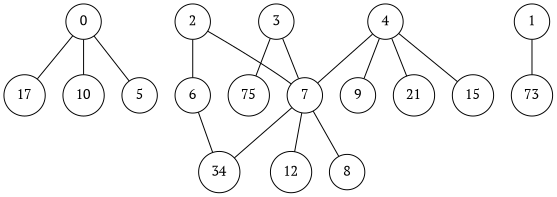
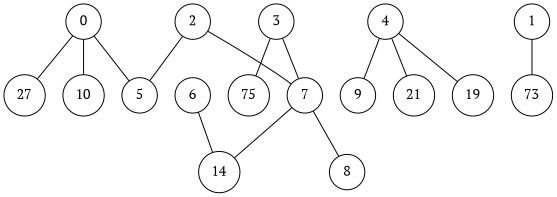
  graph {
    fontname="PT Serif"
    node [fontname="PT Serif" shape=circle]
    edge [fontname="PT Serif"]
    0
    5
    10
-   17
+   17 [label=27]
    n5 [label=73]
    1
    6
-   14 [label=34]
+   14
    2
    7
    8
-   12
    3
    n14 [label=75]
    4
    9
    n17 [label=21]
-   19 [label=15]
+   19
    0 -- 5
    0 -- 10
    0 -- 17
    1 -- n5
    6 -- 14
-   2 -- 6
+   2 -- 5
    2 -- 7
    7 -- 14
    7 -- 8
-   7 -- 12
    3 -- 7
    3 -- n14
-   4 -- 7
    4 -- 9
    4 -- n17
    4 -- 19
  }
